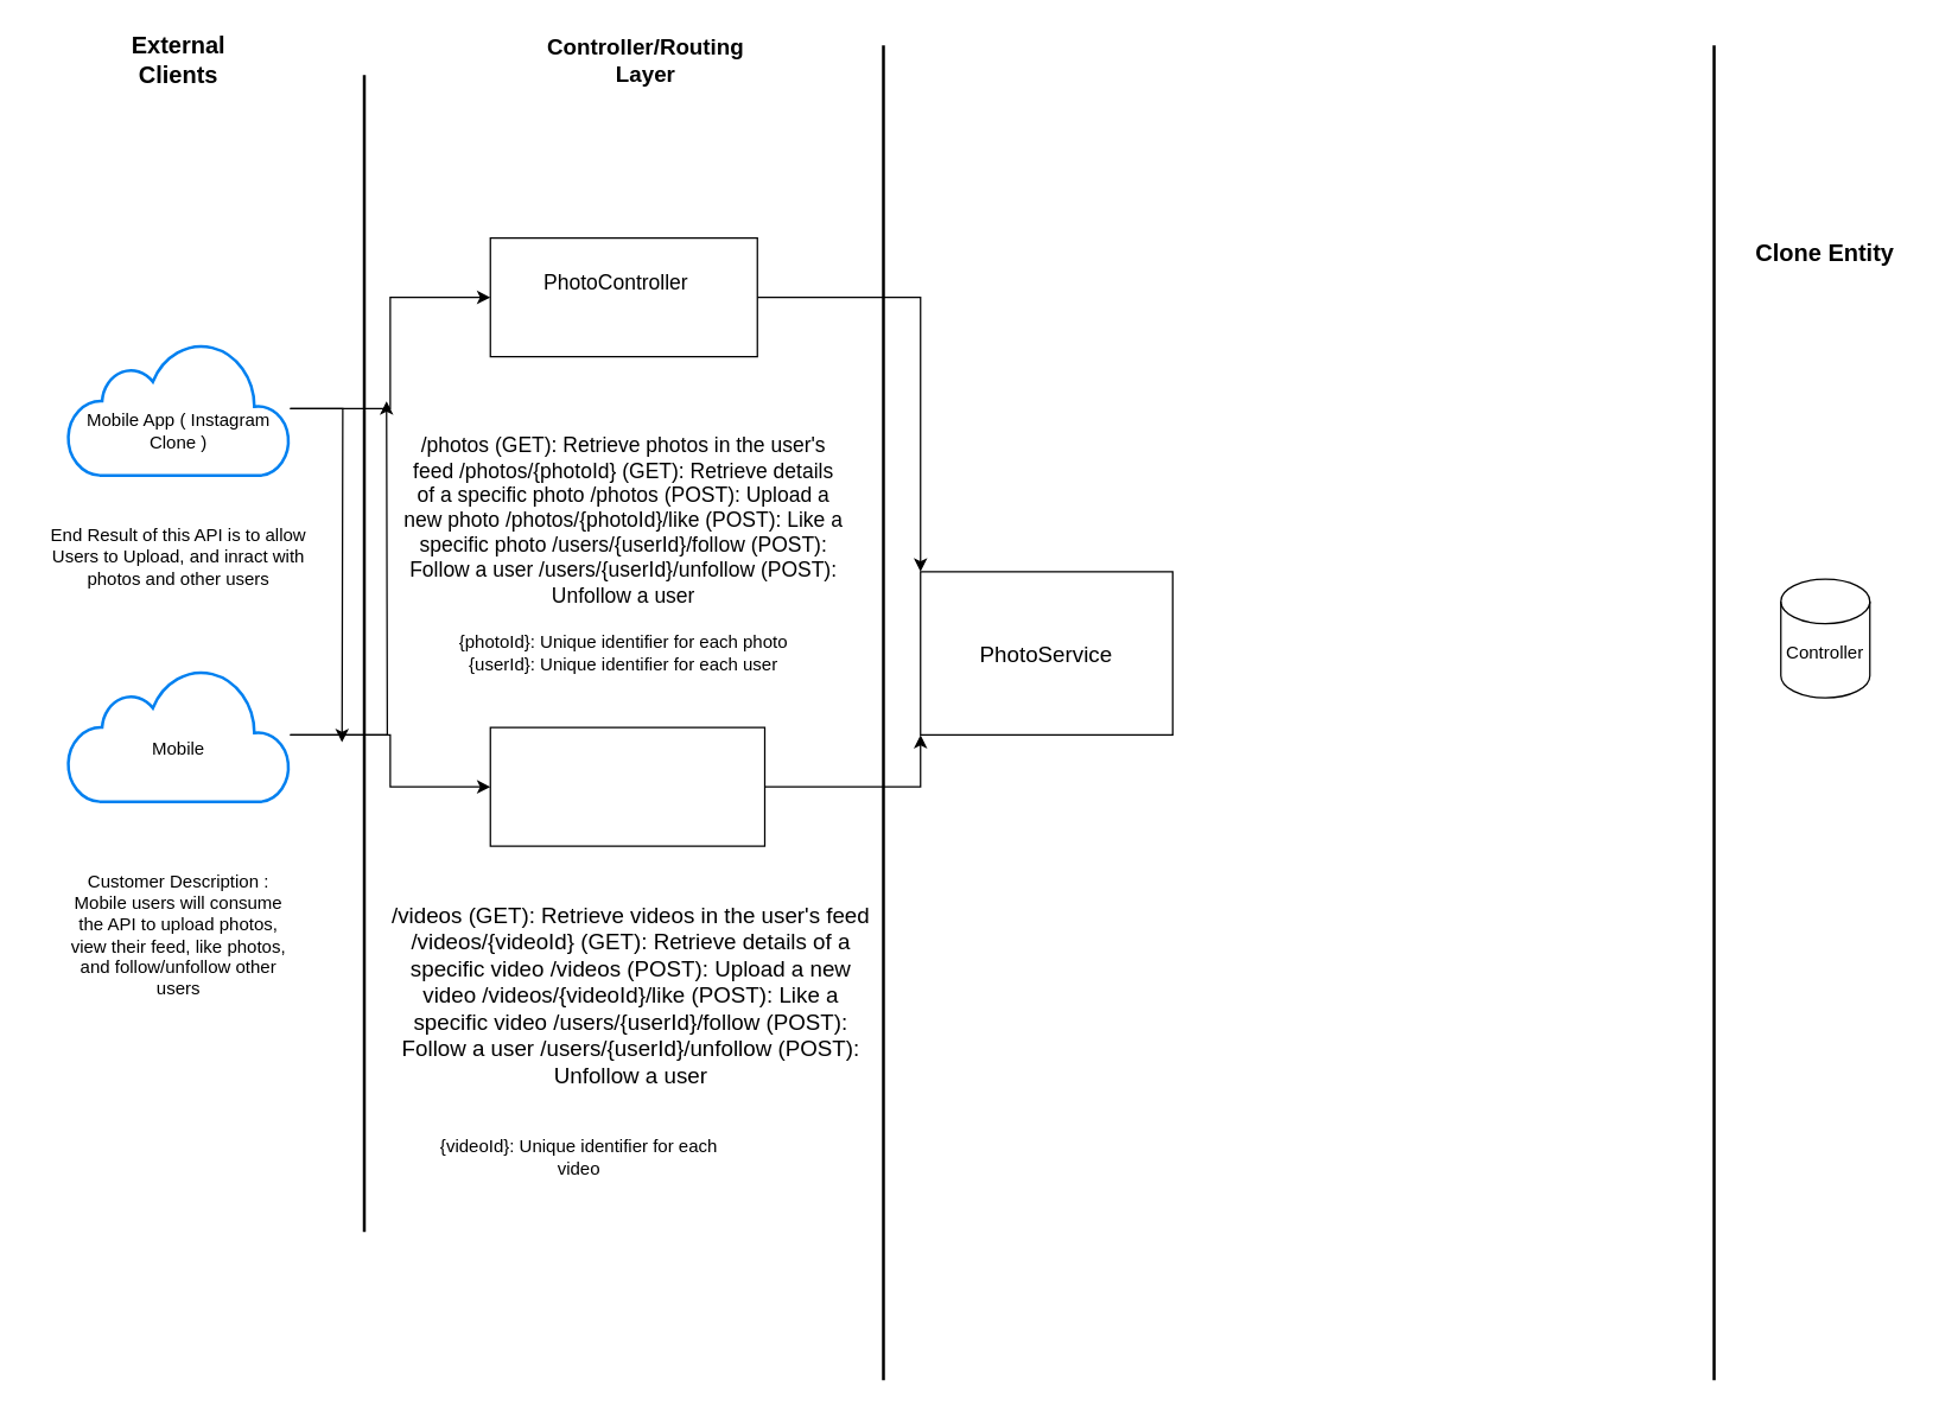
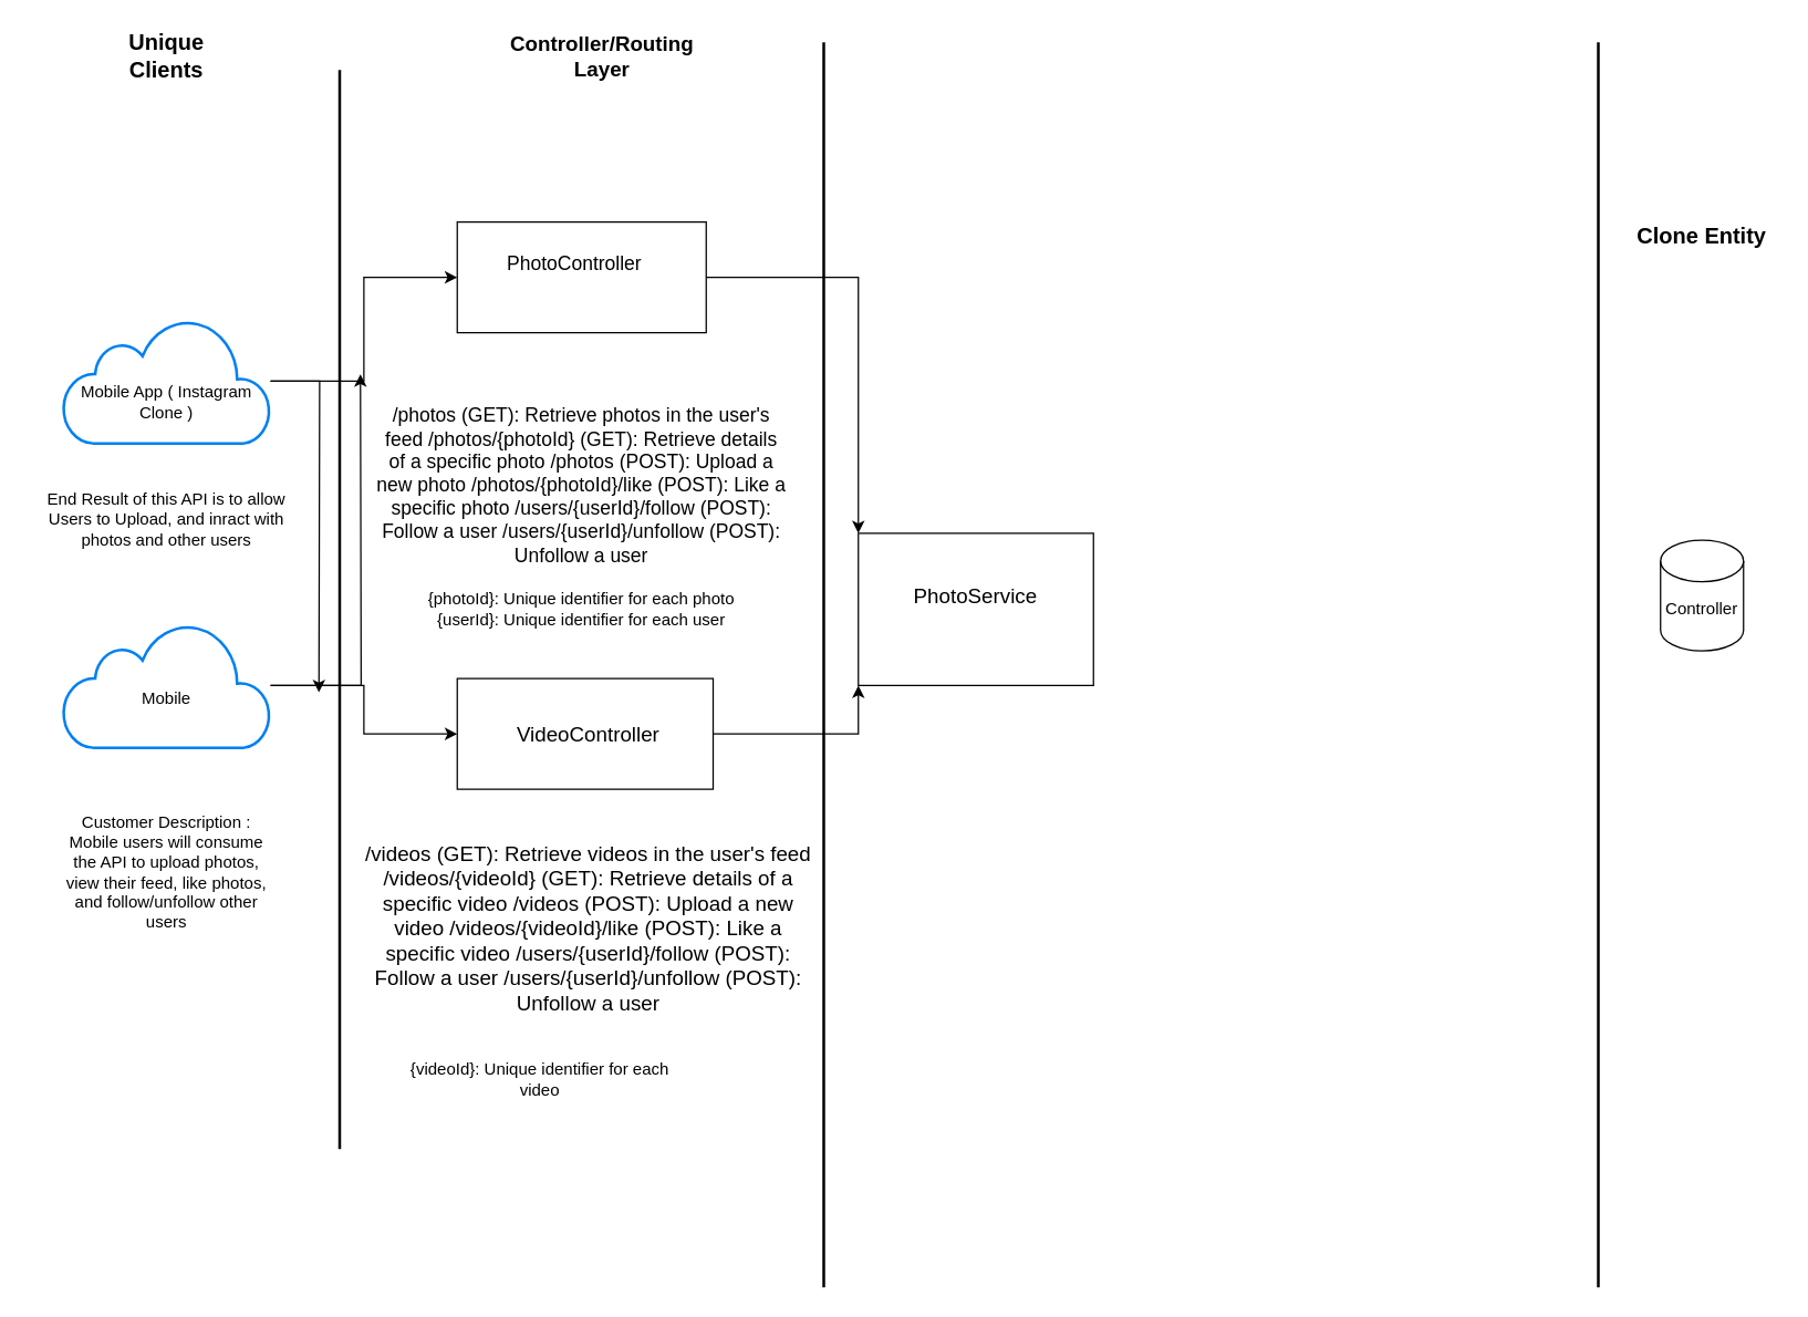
  <mxCell id="0" />
  <mxCell id="1" parent="0" />
  <mxCell id="2" value="" style="shape=cylinder3;whiteSpace=wrap;html=1;boundedLbl=1;backgroundOutline=1;size=15;" vertex="1" parent="1"><mxGeometry x="1200" y="390" width="60" height="80" as="geometry" /></mxCell>
  <mxCell id="3" value="Controller" style="text;strokeColor=none;align=center;fillColor=none;html=1;verticalAlign=middle;whiteSpace=wrap;rounded=0;" vertex="1" parent="1"><mxGeometry x="1200" y="420" width="60" height="40" as="geometry" /></mxCell>
  <mxCell id="4" value="" style="line;strokeWidth=2;direction=south;html=1;" vertex="1" parent="1"><mxGeometry x="1150" y="30" width="10" height="900" as="geometry" /></mxCell>
  <mxCell id="5" value="&lt;font style=&quot;font-size: 16px;&quot;&gt;&lt;b&gt;Clone Entity&lt;/b&gt;&lt;/font&gt;" style="text;strokeColor=none;align=center;fillColor=none;html=1;verticalAlign=middle;whiteSpace=wrap;rounded=0;" vertex="1" parent="1"><mxGeometry x="1175" y="150" width="110" height="40" as="geometry" /></mxCell>
  <mxCell id="6" style="edgeStyle=orthogonalEdgeStyle;rounded=0;orthogonalLoop=1;jettySize=auto;html=1;" edge="1" parent="1" source="8" target="17"><mxGeometry relative="1" as="geometry" /></mxCell>
  <mxCell id="7" style="edgeStyle=orthogonalEdgeStyle;rounded=0;orthogonalLoop=1;jettySize=auto;html=1;" edge="1" parent="1" source="8"><mxGeometry relative="1" as="geometry"><mxPoint x="230" y="500" as="targetPoint" /></mxGeometry></mxCell>
  <mxCell id="8" value="" style="html=1;verticalLabelPosition=bottom;align=center;labelBackgroundColor=#ffffff;verticalAlign=top;strokeWidth=2;strokeColor=#0080F0;shadow=0;dashed=0;shape=mxgraph.ios7.icons.cloud;" vertex="1" parent="1"><mxGeometry x="45" y="230" width="150" height="90" as="geometry" /></mxCell>
  <mxCell id="9" value="Mobile App ( Instagram Clone )" style="text;strokeColor=none;align=center;fillColor=none;html=1;verticalAlign=middle;whiteSpace=wrap;rounded=0;" vertex="1" parent="1"><mxGeometry x="55" y="270" width="130" height="40" as="geometry" /></mxCell>
- <mxCell id="10" value="&lt;font style=&quot;font-size: 16px;&quot;&gt;&lt;b&gt;External Clients&lt;/b&gt;&lt;/font&gt;" style="text;strokeColor=none;align=center;fillColor=none;html=1;verticalAlign=middle;whiteSpace=wrap;rounded=0;" vertex="1" parent="1"><mxGeometry x="90" y="30" width="60" height="20" as="geometry" /></mxCell>
+ <mxCell id="10" value="&lt;font style=&quot;font-size: 16px;&quot;&gt;&lt;b&gt;Unique Clients&lt;/b&gt;&lt;/font&gt;" style="text;strokeColor=none;align=center;fillColor=none;html=1;verticalAlign=middle;whiteSpace=wrap;rounded=0;" vertex="1" parent="1"><mxGeometry x="90" y="30" width="60" height="20" as="geometry" /></mxCell>
  <mxCell id="11" style="edgeStyle=orthogonalEdgeStyle;rounded=0;orthogonalLoop=1;jettySize=auto;html=1;entryX=0;entryY=0.5;entryDx=0;entryDy=0;" edge="1" parent="1" source="13" target="21"><mxGeometry relative="1" as="geometry" /></mxCell>
  <mxCell id="12" style="edgeStyle=orthogonalEdgeStyle;rounded=0;orthogonalLoop=1;jettySize=auto;html=1;" edge="1" parent="1" source="13"><mxGeometry relative="1" as="geometry"><mxPoint x="260" y="270" as="targetPoint" /></mxGeometry></mxCell>
  <mxCell id="13" value="" style="html=1;verticalLabelPosition=bottom;align=center;labelBackgroundColor=#ffffff;verticalAlign=top;strokeWidth=2;strokeColor=#0080F0;shadow=0;dashed=0;shape=mxgraph.ios7.icons.cloud;" vertex="1" parent="1"><mxGeometry x="45" y="450" width="150" height="90" as="geometry" /></mxCell>
  <mxCell id="14" value="Mobile" style="text;strokeColor=none;align=center;fillColor=none;html=1;verticalAlign=middle;whiteSpace=wrap;rounded=0;" vertex="1" parent="1"><mxGeometry x="90" y="490" width="60" height="30" as="geometry" /></mxCell>
  <mxCell id="15" value="" style="line;strokeWidth=2;direction=south;html=1;" vertex="1" parent="1"><mxGeometry x="240" y="50" width="10" height="780" as="geometry" /></mxCell>
  <mxCell id="16" style="edgeStyle=orthogonalEdgeStyle;rounded=0;orthogonalLoop=1;jettySize=auto;html=1;entryX=0;entryY=0;entryDx=0;entryDy=0;" edge="1" parent="1" source="17" target="31"><mxGeometry relative="1" as="geometry" /></mxCell>
  <mxCell id="17" value="" style="rounded=0;whiteSpace=wrap;html=1;" vertex="1" parent="1"><mxGeometry x="330" y="160" width="180" height="80" as="geometry" /></mxCell>
  <mxCell id="18" value="&lt;font style=&quot;font-size: 14px;&quot;&gt;&lt;font style=&quot;font-size: 14px;&quot;&gt;PhotoCo&lt;/font&gt;ntroller&lt;/font&gt;" style="text;strokeColor=none;align=center;fillColor=none;html=1;verticalAlign=middle;whiteSpace=wrap;rounded=0;" vertex="1" parent="1"><mxGeometry x="360" y="180" width="110" height="20" as="geometry" /></mxCell>
  <mxCell id="19" style="edgeStyle=orthogonalEdgeStyle;rounded=0;orthogonalLoop=1;jettySize=auto;html=1;exitX=1;exitY=1;exitDx=0;exitDy=0;" edge="1" parent="1" source="21"><mxGeometry relative="1" as="geometry"><mxPoint x="515.412" y="569.882" as="targetPoint" /></mxGeometry></mxCell>
  <mxCell id="20" style="edgeStyle=orthogonalEdgeStyle;rounded=0;orthogonalLoop=1;jettySize=auto;html=1;entryX=0;entryY=1;entryDx=0;entryDy=0;" edge="1" parent="1" source="21" target="31"><mxGeometry relative="1" as="geometry" /></mxCell>
  <mxCell id="21" value="" style="rounded=0;whiteSpace=wrap;html=1;" vertex="1" parent="1"><mxGeometry x="330" y="490" width="185" height="80" as="geometry" /></mxCell>
+ <mxCell id="22" value="&lt;font style=&quot;font-size: 15px;&quot;&gt;VideoController&lt;/font&gt;" style="text;strokeColor=none;align=center;fillColor=none;html=1;verticalAlign=middle;whiteSpace=wrap;rounded=0;" vertex="1" parent="1"><mxGeometry x="360" y="520" width="130" height="20" as="geometry" /></mxCell>
  <mxCell id="23" value="&lt;font style=&quot;font-size: 15px;&quot;&gt;&lt;b&gt;Controller/Routing Layer&lt;/b&gt;&lt;/font&gt;" style="text;strokeColor=none;align=center;fillColor=none;html=1;verticalAlign=middle;whiteSpace=wrap;rounded=0;" vertex="1" parent="1"><mxGeometry x="375" y="20" width="120" height="40" as="geometry" /></mxCell>
  <mxCell id="24" value="End Result of this API is to allow Users to Upload, and inract with photos and other users" style="text;strokeColor=none;align=center;fillColor=none;html=1;verticalAlign=middle;whiteSpace=wrap;rounded=0;" vertex="1" parent="1"><mxGeometry x="20" y="350" width="200" height="50" as="geometry" /></mxCell>
  <mxCell id="25" value="Customer Description : Mobile users will consume the API to upload photos, view their feed, like photos, and follow/unfollow other users" style="text;strokeColor=none;align=center;fillColor=none;html=1;verticalAlign=middle;whiteSpace=wrap;rounded=0;" vertex="1" parent="1"><mxGeometry x="40" y="610" width="160" height="40" as="geometry" /></mxCell>
  <mxCell id="26" value="&lt;font style=&quot;font-size: 14px;&quot;&gt;/photos (GET): Retrieve photos in the user's feed /photos/{photoId} (GET): Retrieve details of a specific photo /photos (POST): Upload a new photo /photos/{photoId}/like (POST): Like a specific photo /users/{userId}/follow (POST): Follow a user /users/{userId}/unfollow (POST): Unfollow a user&lt;/font&gt;" style="text;strokeColor=none;align=center;fillColor=none;html=1;verticalAlign=middle;whiteSpace=wrap;rounded=0;" vertex="1" parent="1"><mxGeometry x="270" y="290" width="300" height="120" as="geometry" /></mxCell>
  <mxCell id="27" value="&lt;font style=&quot;font-size: 15px;&quot;&gt;/videos (GET): Retrieve videos in the user's feed /videos/{videoId} (GET): Retrieve details of a specific video /videos (POST): Upload a new video /videos/{videoId}/like (POST): Like a specific video /users/{userId}/follow (POST): Follow a user /users/{userId}/unfollow (POST): Unfollow a user&lt;/font&gt;" style="text;strokeColor=none;align=center;fillColor=none;html=1;verticalAlign=middle;whiteSpace=wrap;rounded=0;" vertex="1" parent="1"><mxGeometry x="260" y="600" width="330" height="140" as="geometry" /></mxCell>
  <mxCell id="28" value="{photoId}: Unique identifier for each photo {userId}: Unique identifier for each user" style="text;strokeColor=none;align=center;fillColor=none;html=1;verticalAlign=middle;whiteSpace=wrap;rounded=0;" vertex="1" parent="1"><mxGeometry x="300" y="410" width="240" height="60" as="geometry" /></mxCell>
  <mxCell id="29" value="{videoId}: Unique identifier for each video" style="text;strokeColor=none;align=center;fillColor=none;html=1;verticalAlign=middle;whiteSpace=wrap;rounded=0;" vertex="1" parent="1"><mxGeometry x="295" y="760" width="190" height="40" as="geometry" /></mxCell>
  <mxCell id="30" value="" style="line;strokeWidth=2;direction=south;html=1;" vertex="1" parent="1"><mxGeometry x="590" y="30" width="10" height="900" as="geometry" /></mxCell>
  <mxCell id="31" value="" style="rounded=0;whiteSpace=wrap;html=1;" vertex="1" parent="1"><mxGeometry x="620" y="385" width="170" height="110" as="geometry" /></mxCell>
- <mxCell id="32" value="&lt;font style=&quot;font-size: 15px;&quot;&gt;PhotoService&lt;/font&gt;" style="text;strokeColor=none;align=center;fillColor=none;html=1;verticalAlign=middle;whiteSpace=wrap;rounded=0;" vertex="1" parent="1"><mxGeometry x="655" y="410" width="100" height="60" as="geometry" /></mxCell>
+ <mxCell id="32" value="&lt;font style=&quot;font-size: 15px;&quot;&gt;PhotoService&lt;/font&gt;" style="text;strokeColor=none;align=center;fillColor=none;html=1;verticalAlign=middle;whiteSpace=wrap;rounded=0;" vertex="1" parent="1"><mxGeometry x="655" y="400" width="100" height="60" as="geometry" /></mxCell>
